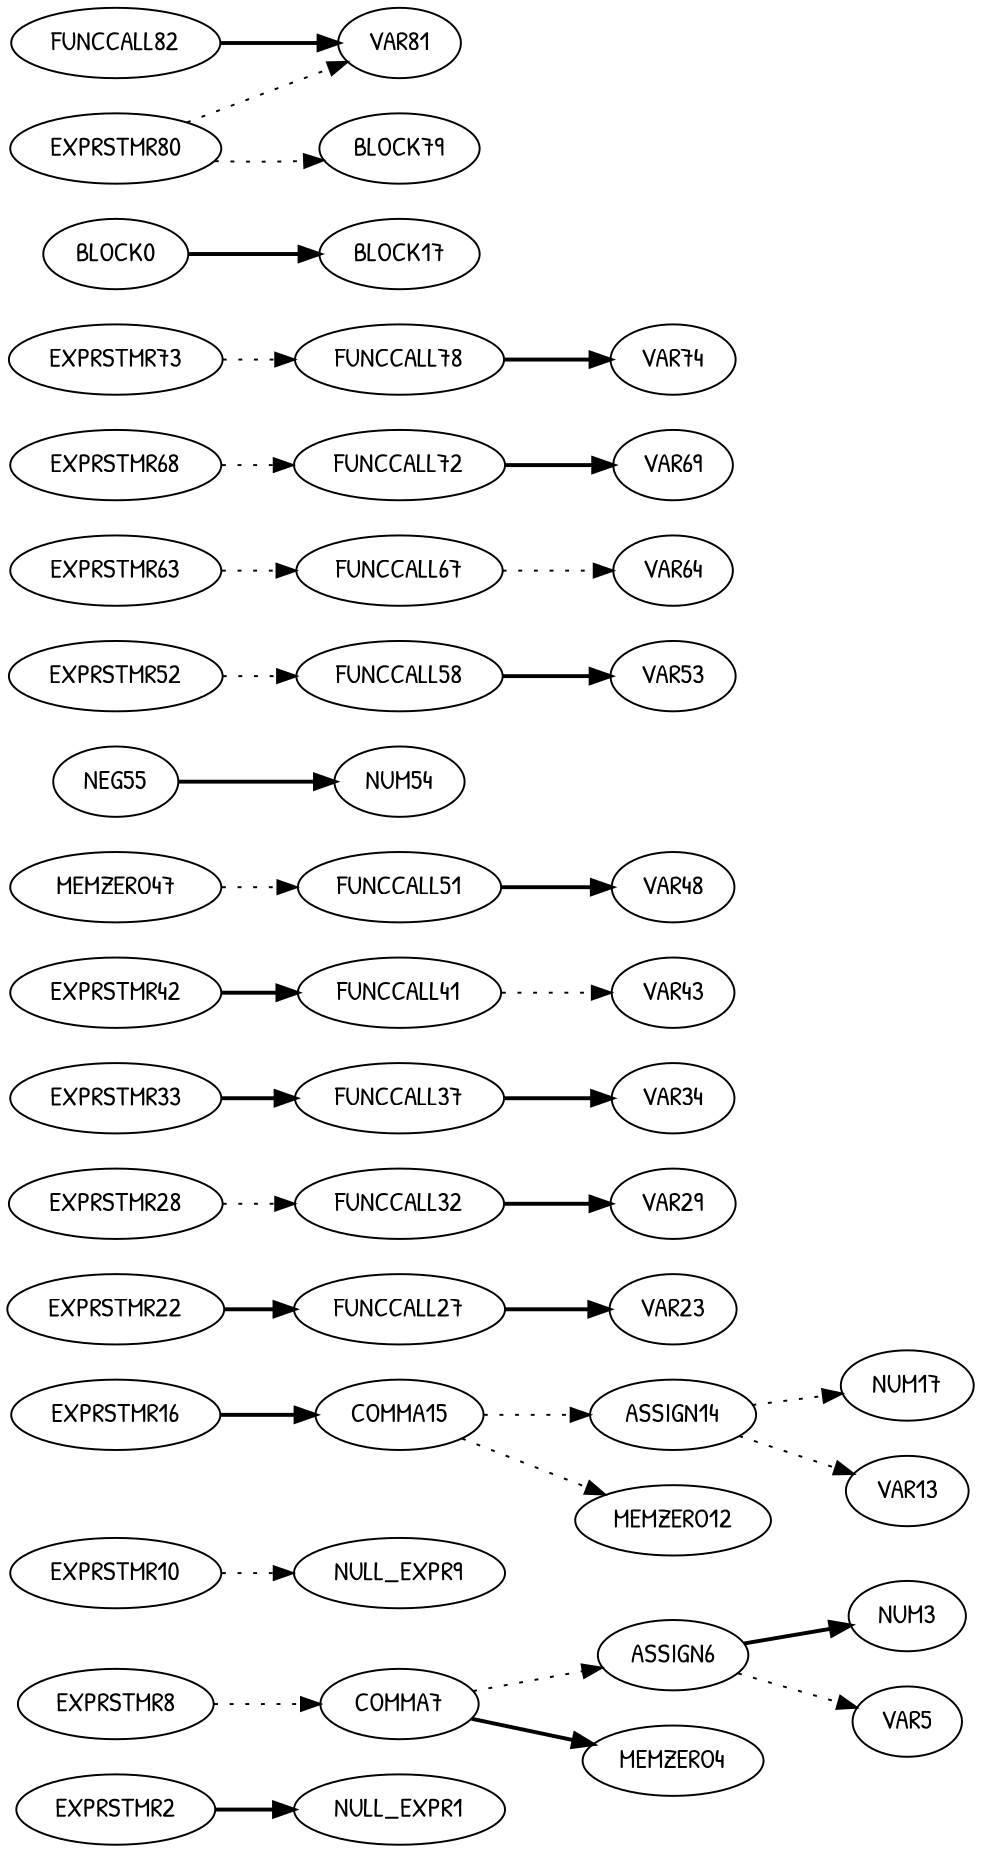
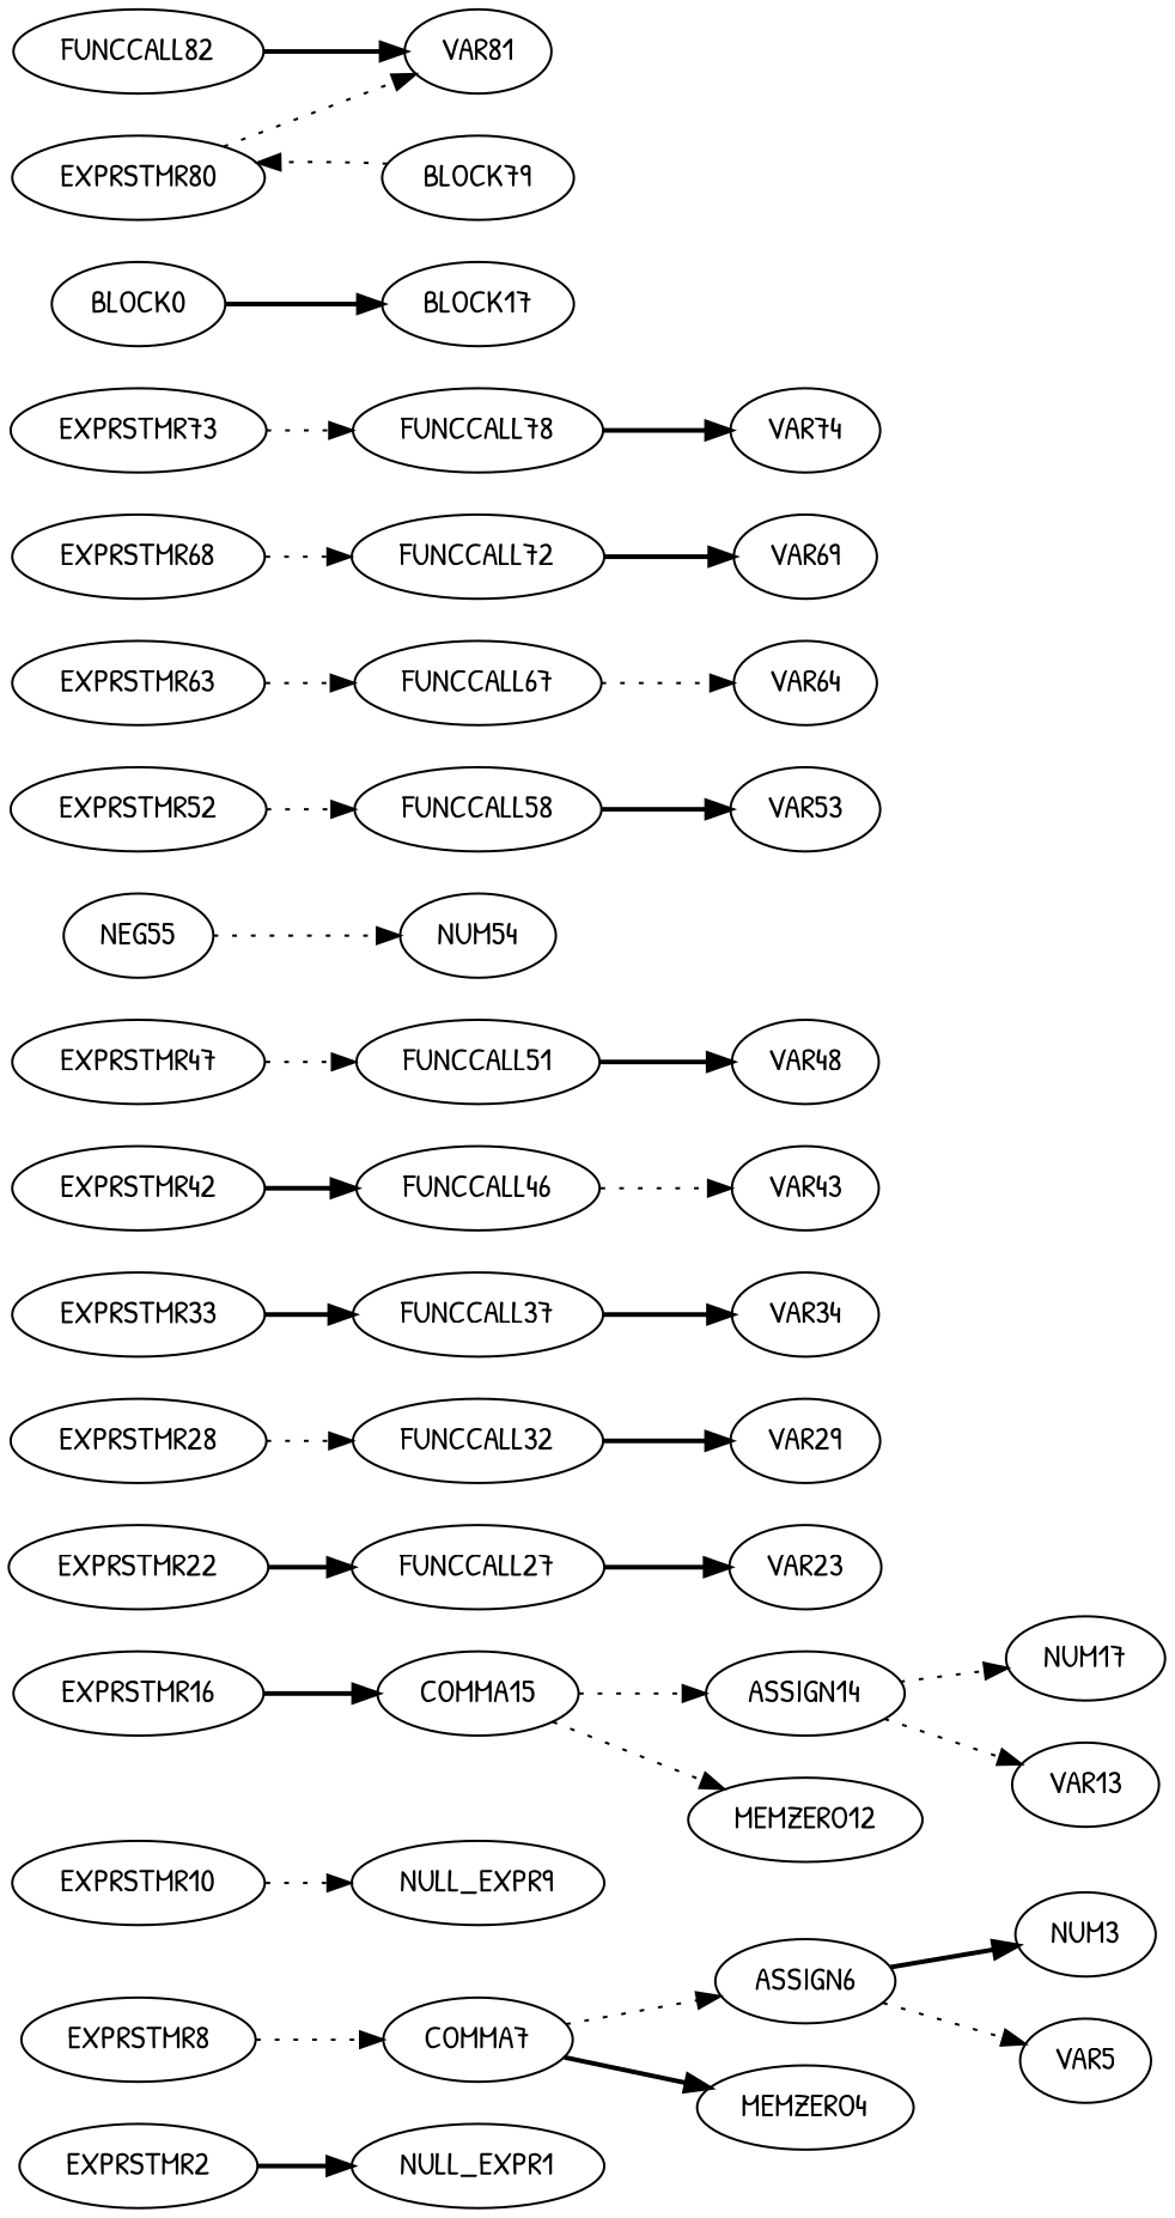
  digraph {
    fontname="Patrick Hand"
    rankdir=LR
    node [fontname="Patrick Hand"]
    edge [fontname="Patrick Hand" style=dotted]
    EXPRSTMR2
    NULL_EXPR1
    ASSIGN6
    NUM3
    VAR5
    COMMA7
    MEMZERO4
    EXPRSTMR8
    EXPRSTMR10
    NULL_EXPR9
    n11 [label=NUM17]
    ASSIGN14
    VAR13
    COMMA15
    MEMZERO12
    EXPRSTMR16
    FUNCCALL27
    VAR23
    EXPRSTMR22
    FUNCCALL32
    VAR29
    EXPRSTMR28
    FUNCCALL37
    VAR34
    EXPRSTMR33
-   FUNCCALL46 [label=FUNCCALL41]
+   FUNCCALL46
    VAR43
    EXPRSTMR42
    FUNCCALL51
    VAR48
-   EXPRSTMR47 [label=MEMZERO47]
+   EXPRSTMR47
    NEG55
    NUM54
    FUNCCALL58
    VAR53
    EXPRSTMR52
    FUNCCALL67
    VAR64
    EXPRSTMR63
    FUNCCALL72
    VAR69
    EXPRSTMR68
    FUNCCALL78
    VAR74
    EXPRSTMR73
    BLOCK0
    BLOCK17
    FUNCCALL82
    VAR81
    EXPRSTMR80
    BLOCK79
    EXPRSTMR2 -> NULL_EXPR1 [style=bold]
    ASSIGN6 -> NUM3 [style=bold]
    ASSIGN6 -> VAR5
    COMMA7 -> ASSIGN6
    COMMA7 -> MEMZERO4 [style=bold]
    EXPRSTMR8 -> COMMA7
    EXPRSTMR10 -> NULL_EXPR9
    ASSIGN14 -> n11
    ASSIGN14 -> VAR13
    COMMA15 -> ASSIGN14
    COMMA15 -> MEMZERO12
    EXPRSTMR16 -> COMMA15 [style=bold]
    FUNCCALL27 -> VAR23 [style=bold]
    EXPRSTMR22 -> FUNCCALL27 [style=bold]
    FUNCCALL32 -> VAR29 [style=bold]
    EXPRSTMR28 -> FUNCCALL32
    FUNCCALL37 -> VAR34 [style=bold]
    EXPRSTMR33 -> FUNCCALL37 [style=bold]
    FUNCCALL46 -> VAR43
    EXPRSTMR42 -> FUNCCALL46 [style=bold]
    FUNCCALL51 -> VAR48 [style=bold]
    EXPRSTMR47 -> FUNCCALL51
-   NEG55 -> NUM54 [style=bold]
+   NEG55 -> NUM54
    FUNCCALL58 -> VAR53 [style=bold]
    EXPRSTMR52 -> FUNCCALL58
    FUNCCALL67 -> VAR64
    EXPRSTMR63 -> FUNCCALL67
    FUNCCALL72 -> VAR69 [style=bold]
    EXPRSTMR68 -> FUNCCALL72
    FUNCCALL78 -> VAR74 [style=bold]
    EXPRSTMR73 -> FUNCCALL78
    BLOCK0 -> BLOCK17 [style=bold]
    FUNCCALL82 -> VAR81 [style=bold]
    EXPRSTMR80 -> VAR81
-   EXPRSTMR80 -> BLOCK79
+   BLOCK79 -> EXPRSTMR80
  }
